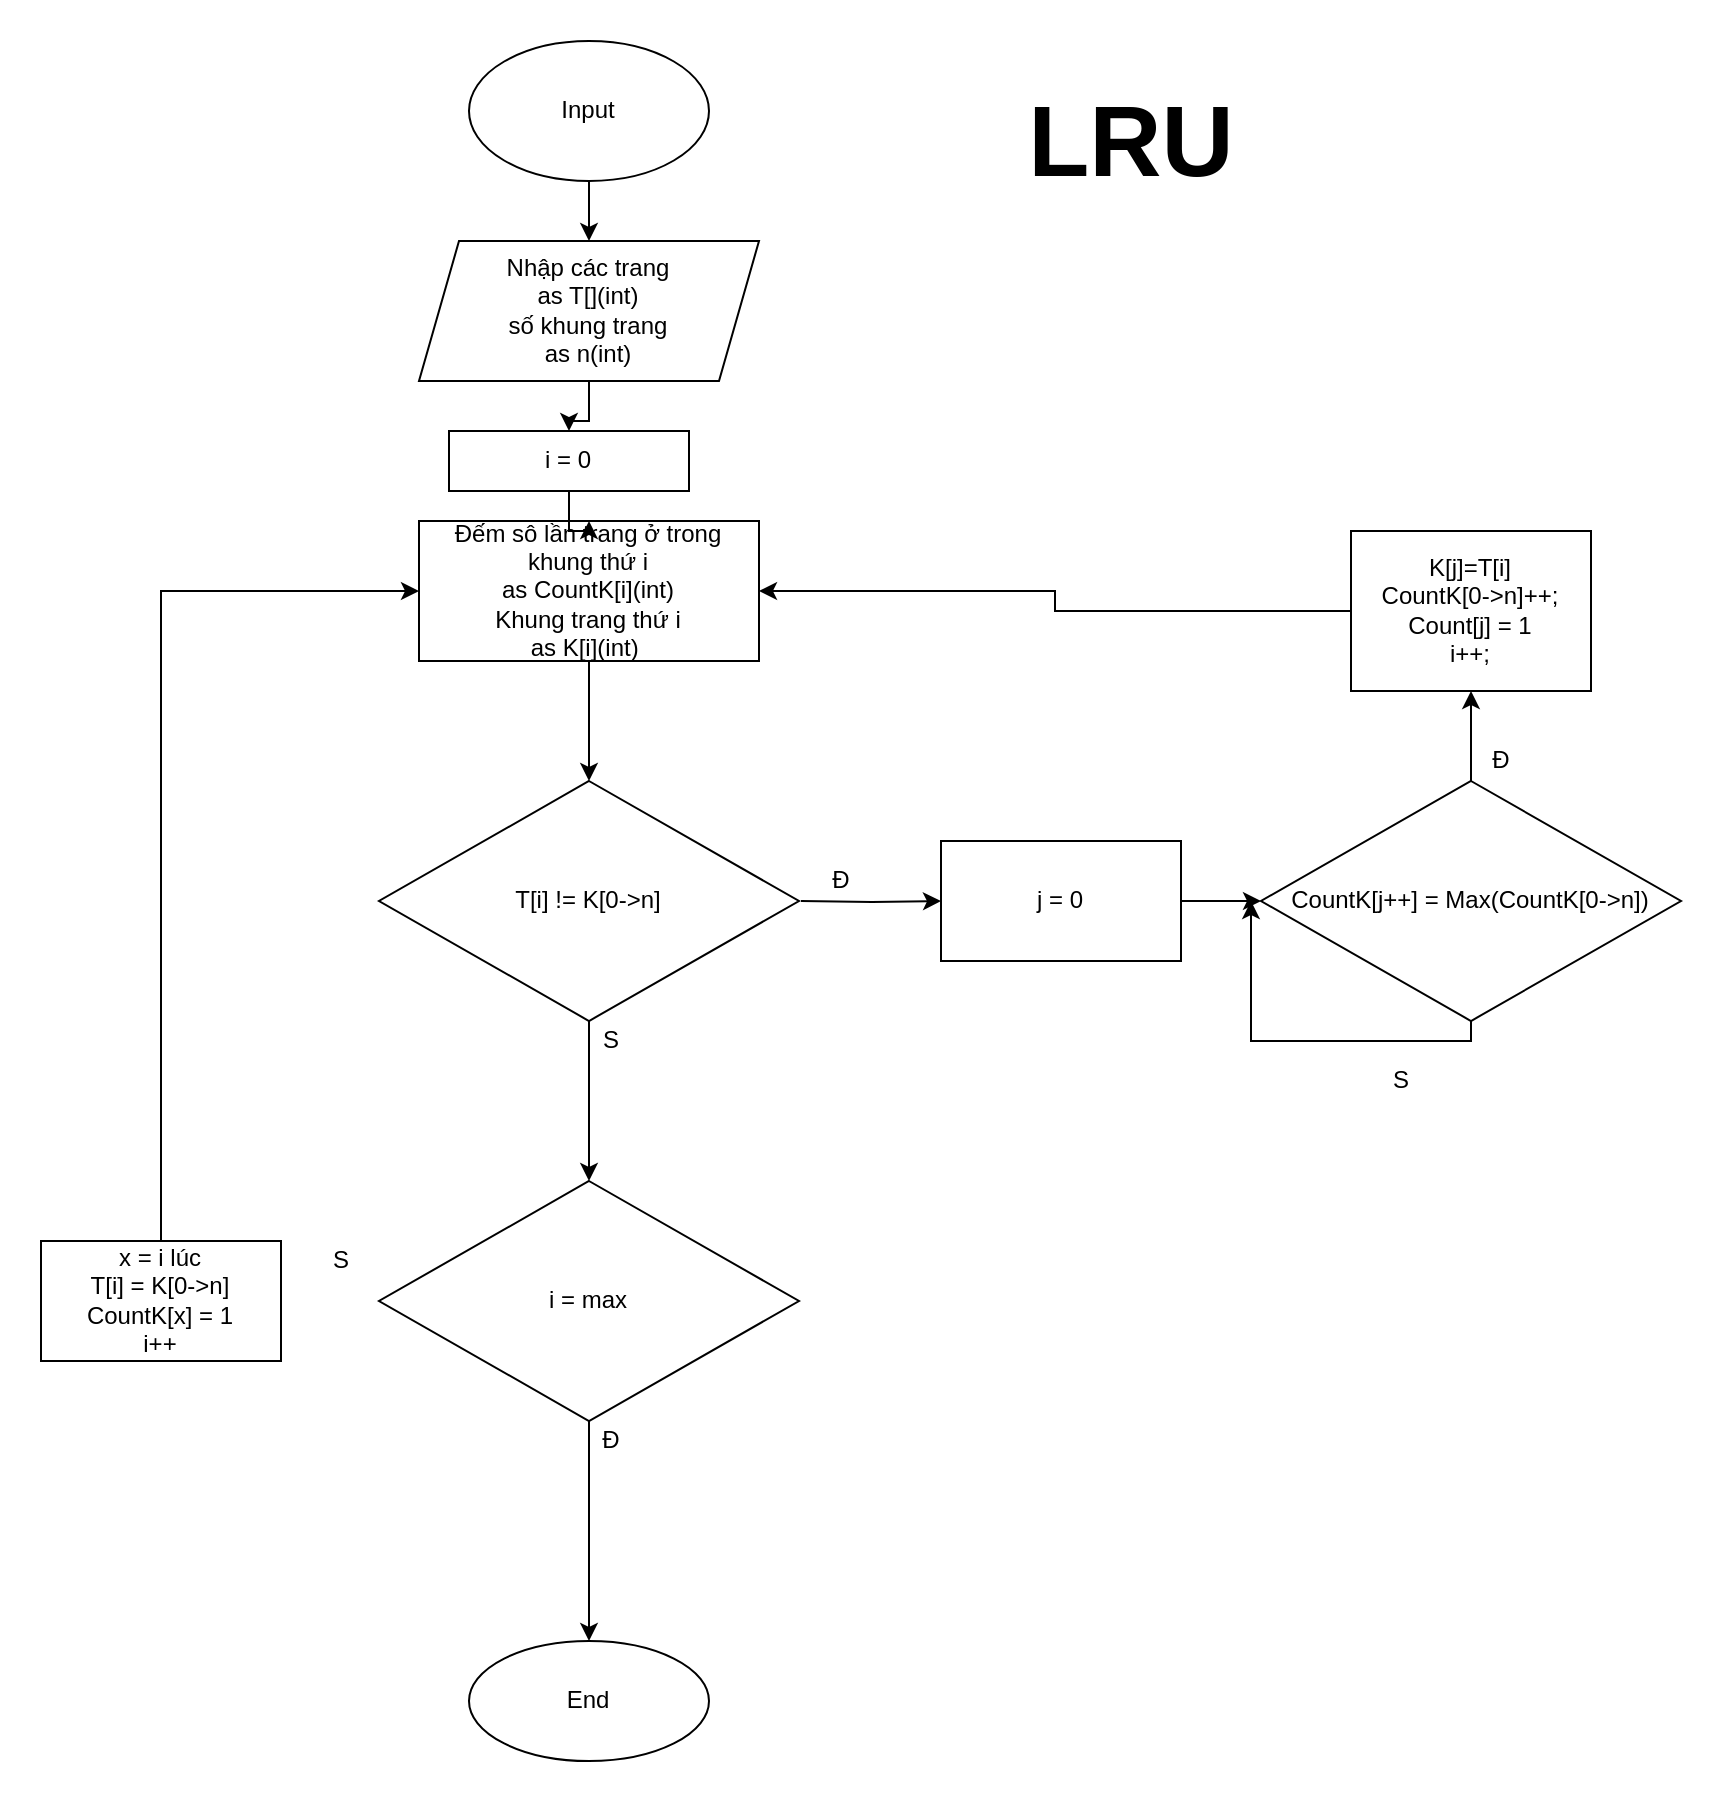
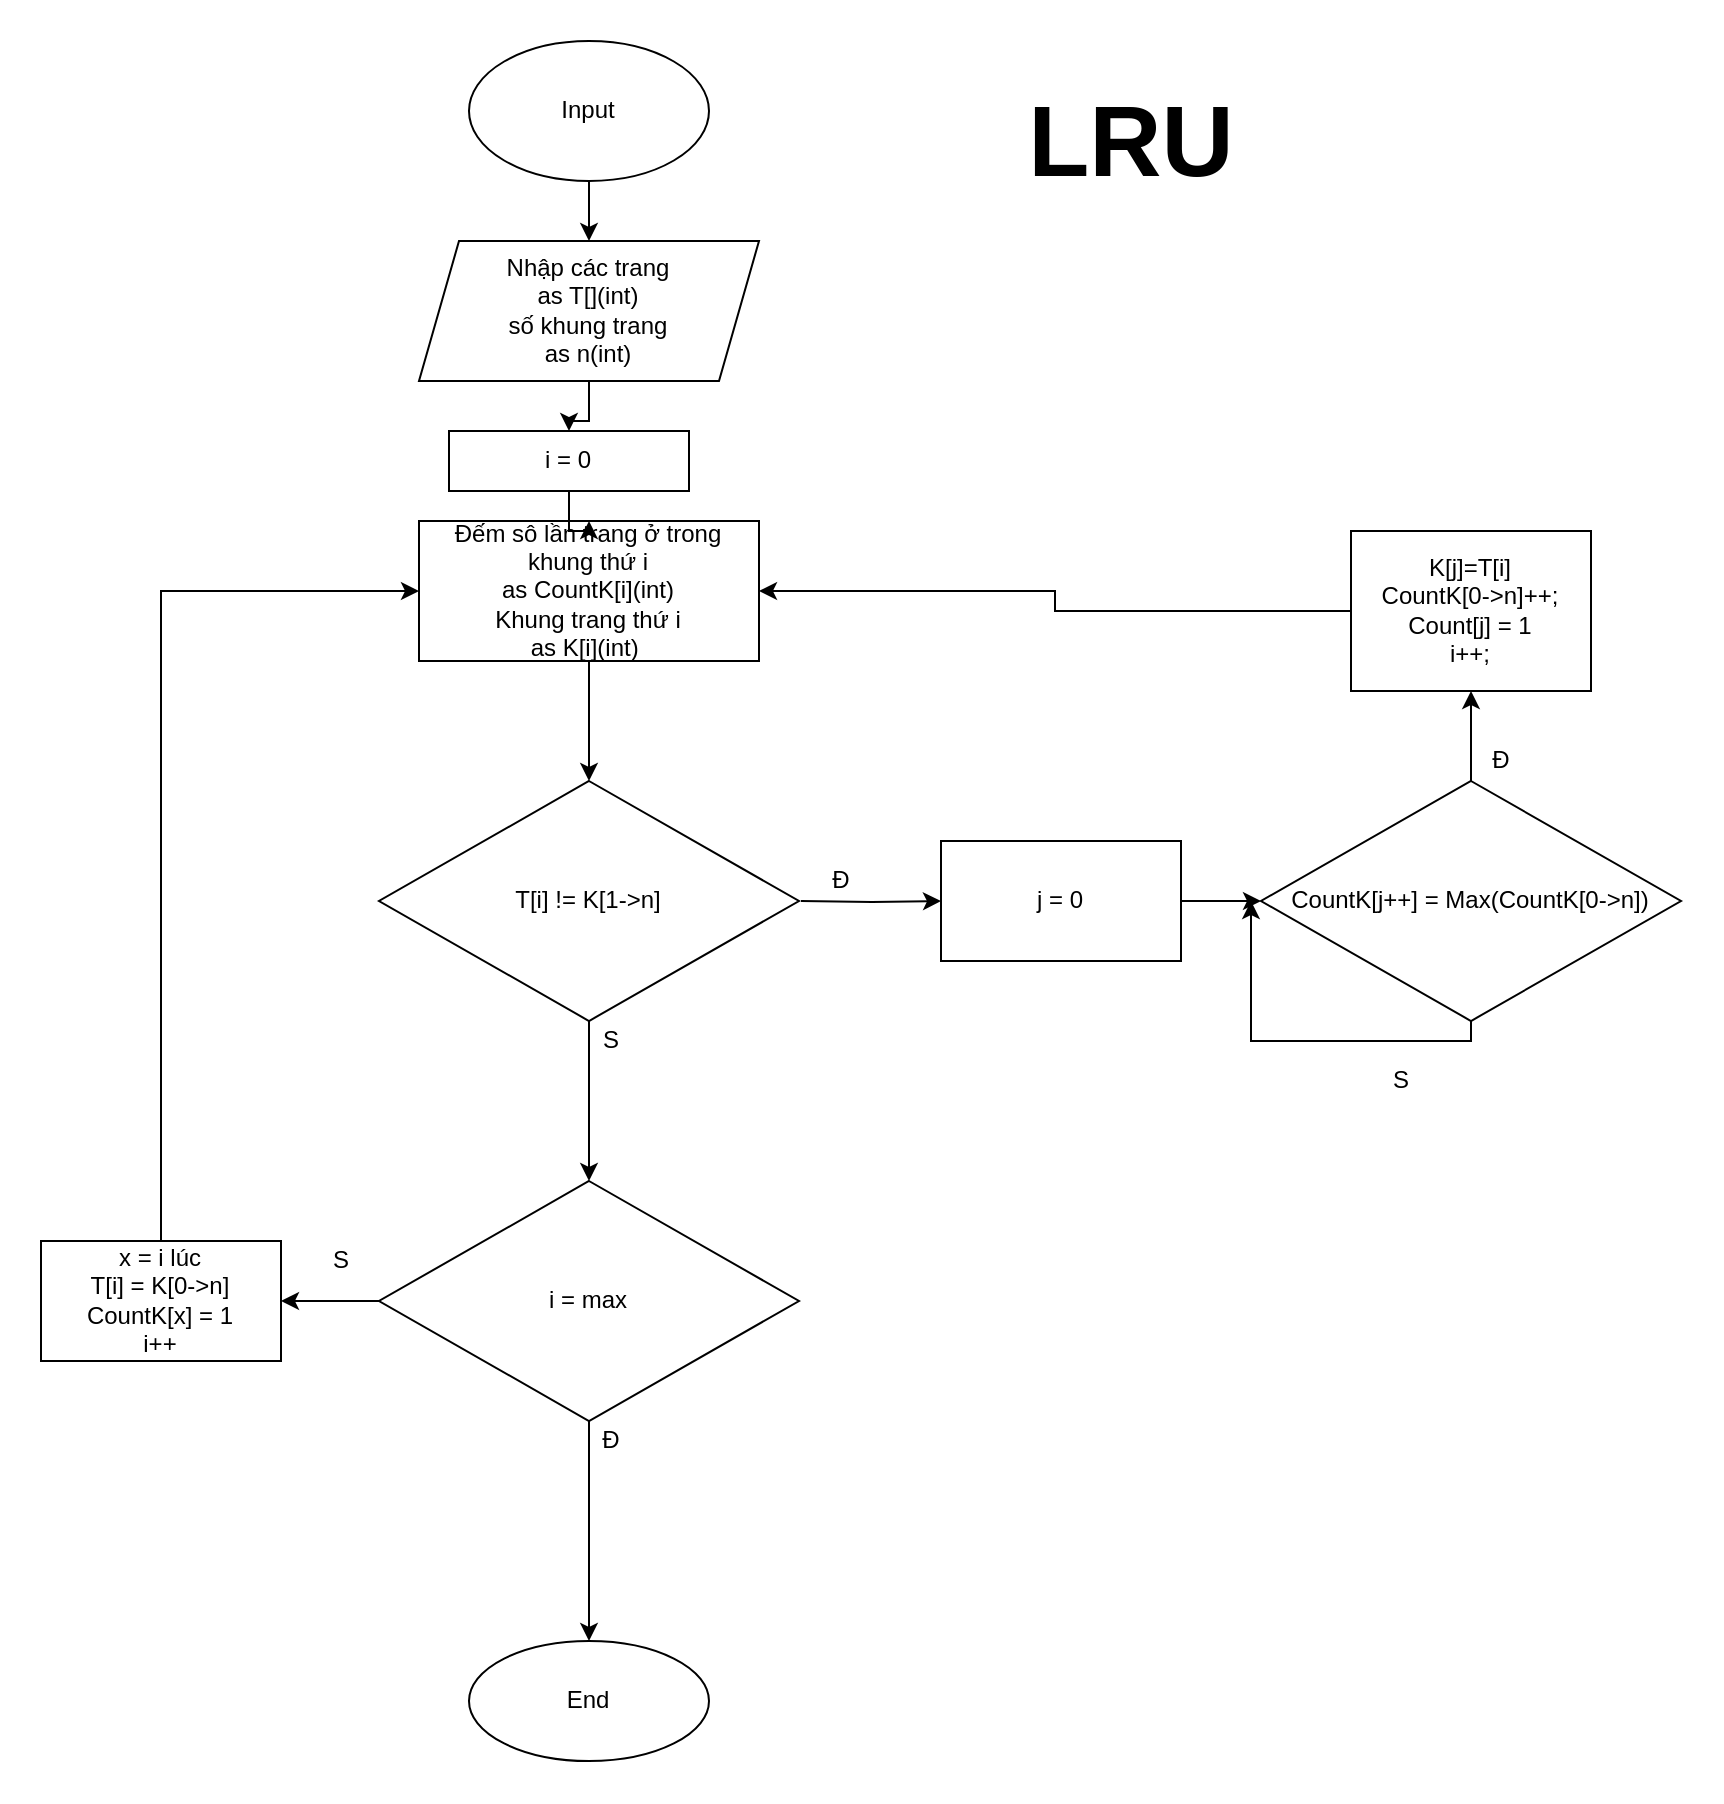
  <mxCell id="0" />
  <mxCell id="1" parent="0" />
  <mxCell id="2" style="edgeStyle=orthogonalEdgeStyle;rounded=0;orthogonalLoop=1;jettySize=auto;html=1;entryX=0.5;entryY=0;entryDx=0;entryDy=0;" edge="1" parent="1" source="3" target="5"><mxGeometry relative="1" as="geometry" /></mxCell>
  <mxCell id="3" value="Input" style="ellipse;whiteSpace=wrap;html=1;" vertex="1" parent="1"><mxGeometry x="234" y="20" width="120" height="70" as="geometry" /></mxCell>
  <mxCell id="4" value="" style="edgeStyle=orthogonalEdgeStyle;rounded=0;orthogonalLoop=1;jettySize=auto;html=1;" edge="1" parent="1" source="5" target="31"><mxGeometry relative="1" as="geometry" /></mxCell>
  <mxCell id="5" value="Nhập các trang &lt;br&gt;as T[](int)&lt;br&gt;số khung trang &lt;br&gt;as n(int)" style="shape=parallelogram;perimeter=parallelogramPerimeter;whiteSpace=wrap;html=1;fixedSize=1;" vertex="1" parent="1"><mxGeometry x="209" y="120" width="170" height="70" as="geometry" /></mxCell>
  <mxCell id="6" value="" style="edgeStyle=orthogonalEdgeStyle;rounded=0;orthogonalLoop=1;jettySize=auto;html=1;" edge="1" parent="1" source="7" target="9"><mxGeometry relative="1" as="geometry" /></mxCell>
  <mxCell id="7" value="Đếm sô lần trang ở trong khung thứ i &lt;br&gt;as CountK[i](int)&lt;br&gt;Khung trang thứ i &lt;br&gt;as K[i](int)&amp;nbsp;" style="whiteSpace=wrap;html=1;" vertex="1" parent="1"><mxGeometry x="209" y="260" width="170" height="70" as="geometry" /></mxCell>
  <mxCell id="8" value="" style="edgeStyle=orthogonalEdgeStyle;rounded=0;orthogonalLoop=1;jettySize=auto;html=1;" edge="1" parent="1" source="9" target="23"><mxGeometry relative="1" as="geometry" /></mxCell>
- <mxCell id="9" value="T[i] != K[0-&amp;gt;n]" style="rhombus;whiteSpace=wrap;html=1;" vertex="1" parent="1"><mxGeometry x="189" y="390" width="210" height="120" as="geometry" /></mxCell>
+ <mxCell id="9" value="T[i] != K[1-&amp;gt;n]" style="rhombus;whiteSpace=wrap;html=1;" vertex="1" parent="1"><mxGeometry x="189" y="390" width="210" height="120" as="geometry" /></mxCell>
  <mxCell id="10" style="edgeStyle=orthogonalEdgeStyle;rounded=0;orthogonalLoop=1;jettySize=auto;html=1;" edge="1" parent="1" source="12"><mxGeometry relative="1" as="geometry"><mxPoint x="625" y="450" as="targetPoint" /><Array as="points"><mxPoint x="735" y="520" /><mxPoint x="625" y="520" /></Array></mxGeometry></mxCell>
  <mxCell id="11" value="" style="edgeStyle=orthogonalEdgeStyle;rounded=0;orthogonalLoop=1;jettySize=auto;html=1;" edge="1" parent="1" source="12" target="19"><mxGeometry relative="1" as="geometry" /></mxCell>
  <mxCell id="12" value="CountK[j++] = Max(CountK[0-&amp;gt;n])" style="rhombus;whiteSpace=wrap;html=1;" vertex="1" parent="1"><mxGeometry x="630" y="390" width="210" height="120" as="geometry" /></mxCell>
  <mxCell id="13" value="" style="edgeStyle=orthogonalEdgeStyle;rounded=0;orthogonalLoop=1;jettySize=auto;html=1;" edge="1" parent="1" target="16"><mxGeometry relative="1" as="geometry"><mxPoint x="400" y="450" as="sourcePoint" /></mxGeometry></mxCell>
  <mxCell id="14" value="Đ" style="text;html=1;align=center;verticalAlign=middle;resizable=0;points=[];autosize=1;strokeColor=none;fillColor=none;" vertex="1" parent="1"><mxGeometry x="410" y="430" width="20" height="20" as="geometry" /></mxCell>
  <mxCell id="15" style="edgeStyle=orthogonalEdgeStyle;rounded=0;orthogonalLoop=1;jettySize=auto;html=1;entryX=0;entryY=0.5;entryDx=0;entryDy=0;" edge="1" parent="1" source="16" target="12"><mxGeometry relative="1" as="geometry" /></mxCell>
  <mxCell id="16" value="j = 0" style="whiteSpace=wrap;html=1;" vertex="1" parent="1"><mxGeometry x="470" y="420" width="120" height="60" as="geometry" /></mxCell>
  <mxCell id="17" value="S" style="text;html=1;align=center;verticalAlign=middle;resizable=0;points=[];autosize=1;strokeColor=none;fillColor=none;" vertex="1" parent="1"><mxGeometry x="690" y="530" width="20" height="20" as="geometry" /></mxCell>
  <mxCell id="18" style="edgeStyle=orthogonalEdgeStyle;rounded=0;orthogonalLoop=1;jettySize=auto;html=1;entryX=1;entryY=0.5;entryDx=0;entryDy=0;" edge="1" parent="1" source="19" target="7"><mxGeometry relative="1" as="geometry" /></mxCell>
  <mxCell id="19" value="K[j]=T[i]&lt;br&gt;CountK[0-&amp;gt;n]++;&lt;br&gt;Count[j] = 1&lt;br&gt;i++;" style="whiteSpace=wrap;html=1;" vertex="1" parent="1"><mxGeometry x="675" y="265" width="120" height="80" as="geometry" /></mxCell>
  <mxCell id="20" value="Đ" style="text;html=1;align=center;verticalAlign=middle;resizable=0;points=[];autosize=1;strokeColor=none;fillColor=none;" vertex="1" parent="1"><mxGeometry x="740" y="370" width="20" height="20" as="geometry" /></mxCell>
  <mxCell id="21" value="" style="edgeStyle=orthogonalEdgeStyle;rounded=0;orthogonalLoop=1;jettySize=auto;html=1;" edge="1" parent="1" source="23" target="25"><mxGeometry relative="1" as="geometry" /></mxCell>
+ <mxCell id="22" value="" style="edgeStyle=orthogonalEdgeStyle;rounded=0;orthogonalLoop=1;jettySize=auto;html=1;" edge="1" parent="1" source="23" target="27"><mxGeometry relative="1" as="geometry" /></mxCell>
  <mxCell id="23" value="i = max" style="rhombus;whiteSpace=wrap;html=1;" vertex="1" parent="1"><mxGeometry x="189" y="590" width="210" height="120" as="geometry" /></mxCell>
  <mxCell id="24" value="S" style="text;html=1;align=center;verticalAlign=middle;resizable=0;points=[];autosize=1;strokeColor=none;fillColor=none;" vertex="1" parent="1"><mxGeometry x="160" y="620" width="20" height="20" as="geometry" /></mxCell>
  <mxCell id="25" value="End" style="ellipse;whiteSpace=wrap;html=1;" vertex="1" parent="1"><mxGeometry x="234" y="820" width="120" height="60" as="geometry" /></mxCell>
  <mxCell id="26" style="edgeStyle=orthogonalEdgeStyle;rounded=0;orthogonalLoop=1;jettySize=auto;html=1;entryX=0;entryY=0.5;entryDx=0;entryDy=0;" edge="1" parent="1" source="27" target="7"><mxGeometry relative="1" as="geometry"><mxPoint x="80" y="300" as="targetPoint" /><Array as="points"><mxPoint x="80" y="295" /></Array></mxGeometry></mxCell>
  <mxCell id="27" value="x = i lúc&lt;br&gt;T[i] = K[0-&amp;gt;n]&lt;br&gt;CountK[x] = 1&lt;br&gt;i++" style="whiteSpace=wrap;html=1;" vertex="1" parent="1"><mxGeometry x="20" y="620" width="120" height="60" as="geometry" /></mxCell>
  <mxCell id="28" value="Đ" style="text;html=1;align=center;verticalAlign=middle;resizable=0;points=[];autosize=1;strokeColor=none;fillColor=none;" vertex="1" parent="1"><mxGeometry x="295" y="710" width="20" height="20" as="geometry" /></mxCell>
  <mxCell id="29" value="S" style="text;html=1;align=center;verticalAlign=middle;resizable=0;points=[];autosize=1;strokeColor=none;fillColor=none;" vertex="1" parent="1"><mxGeometry x="295" y="510" width="20" height="20" as="geometry" /></mxCell>
  <mxCell id="30" value="" style="edgeStyle=orthogonalEdgeStyle;rounded=0;orthogonalLoop=1;jettySize=auto;html=1;" edge="1" parent="1" source="31" target="7"><mxGeometry relative="1" as="geometry" /></mxCell>
  <mxCell id="31" value="i = 0" style="rounded=0;whiteSpace=wrap;html=1;" vertex="1" parent="1"><mxGeometry x="224" y="215" width="120" height="30" as="geometry" /></mxCell>
  <mxCell id="32" value="&lt;span style=&quot;font-size: 50px&quot;&gt;&lt;b&gt;LRU&lt;/b&gt;&lt;/span&gt;" style="text;html=1;align=center;verticalAlign=middle;resizable=0;points=[];autosize=1;strokeColor=none;fillColor=none;" vertex="1" parent="1"><mxGeometry x="505" y="55" width="120" height="30" as="geometry" /></mxCell>
